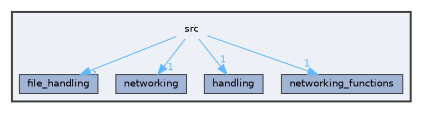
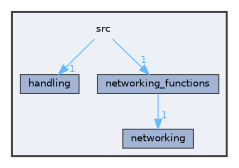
  digraph {
    compound=true
    node [fontname=Helvetica fontsize=10 shape=box color=grey25 fillcolor="#a2b4d6" style=filled]
    edge [color=steelblue1 fontcolor=steelblue1 fontname=Helvetica fontsize=10 headlabel=1 labeldistance=1.5 labelfontname=Helvetica labelfontsize=10]
    n1 [height=0.2 label=src shape=plaintext width=0.4 color="" fillcolor="" style=""]
-   n2 [height=0.2 label=file_handling width=0.4]
    n3 [height=0.2 label=networking width=0.4]
    n4 [height=0.2 label=handling width=0.4]
    n5 [height=0.2 label=networking_functions width=0.4]
    subgraph cluster_1 {
      bgcolor="#edf0f7"
      fontname=Helvetica
      fontsize=10
      pencolor=grey25
      style="filled,bold"
      n1
-     n2
      n3
      n4
      n5
    }
-   n1 -> n2
-   n1 -> n3
+   n5 -> n3
    n1 -> n4
    n1 -> n5
  }
